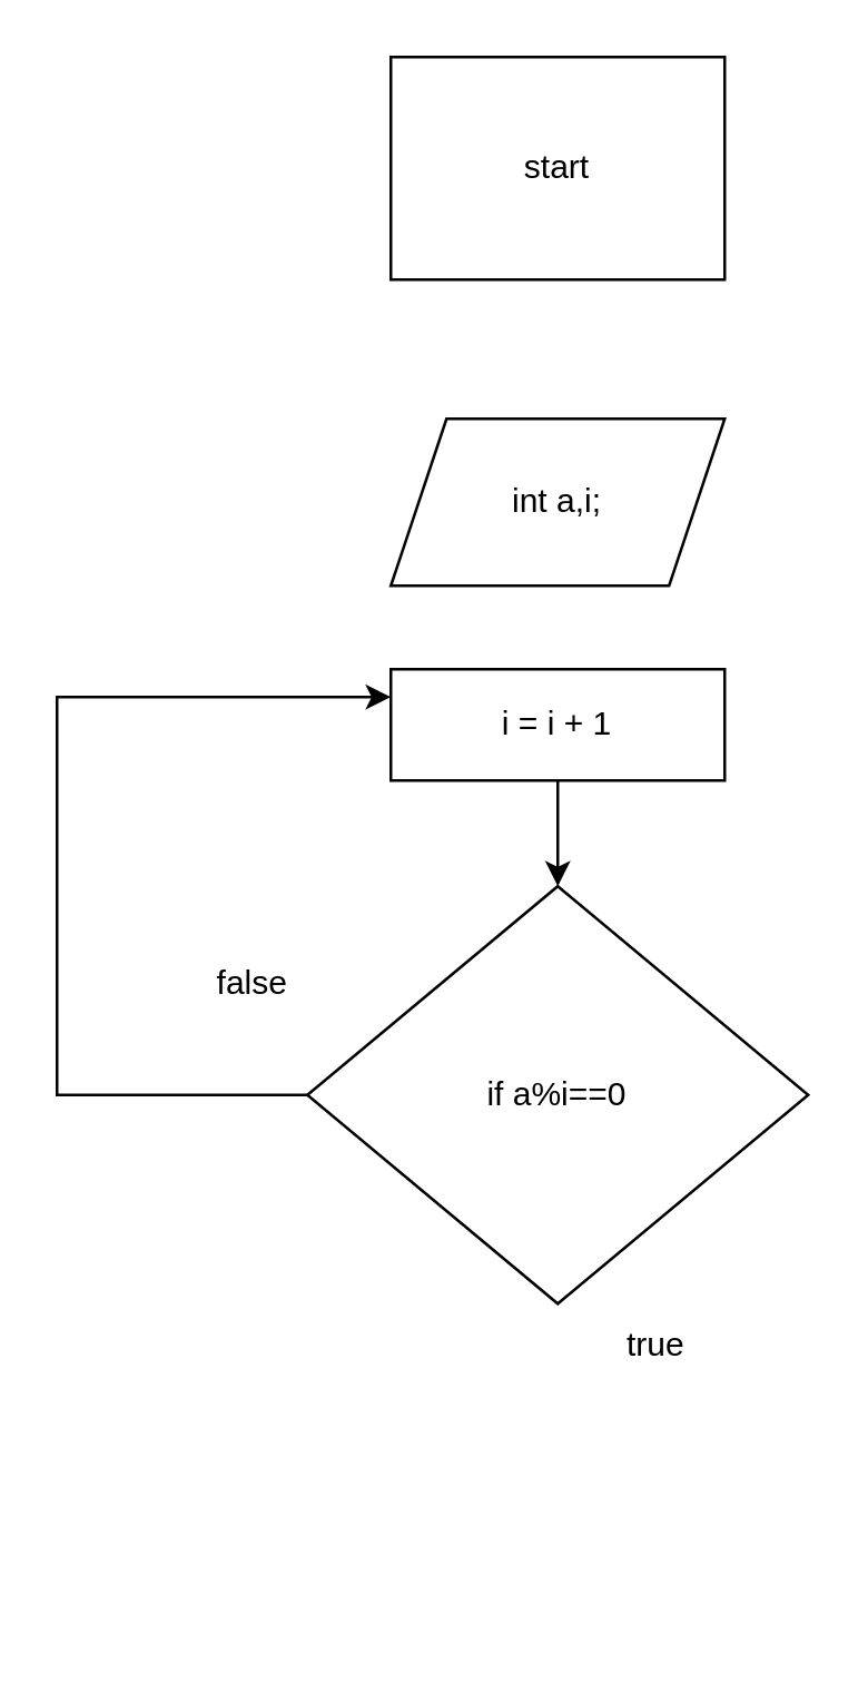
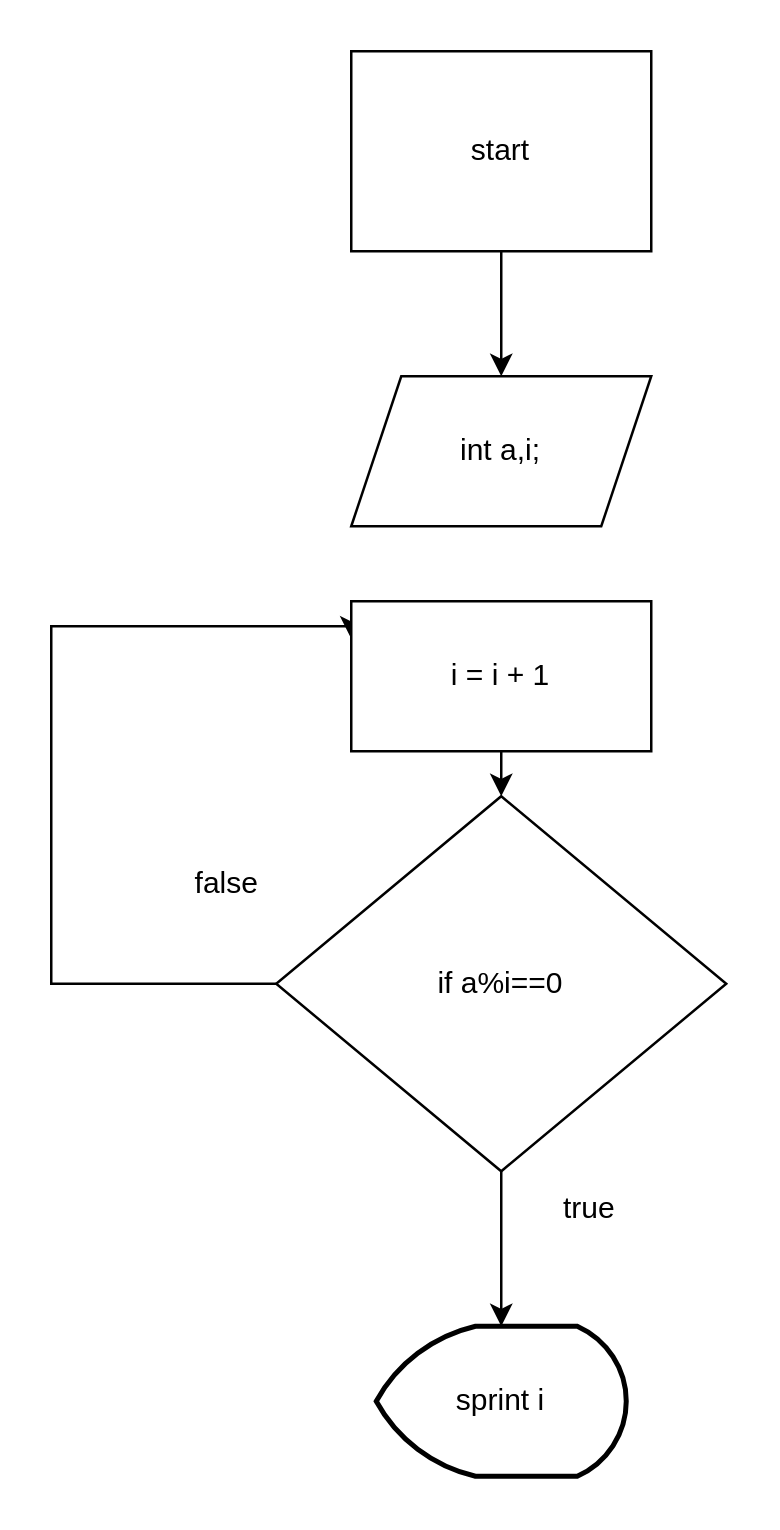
  <mxCell id="0" />
  <mxCell id="1" parent="0" />
+ <mxCell id="2" style="edgeStyle=orthogonalEdgeStyle;rounded=0;orthogonalLoop=1;jettySize=auto;html=1;exitX=0.5;exitY=1;exitDx=0;exitDy=0;entryX=0.5;entryY=0;entryDx=0;entryDy=0;" edge="1" parent="1" source="3" target="4"><mxGeometry relative="1" as="geometry" /></mxCell>
  <mxCell id="3" value="start" style="whiteSpace=wrap;html=1;rounded=0;" vertex="1" parent="1"><mxGeometry x="140" y="20" width="120" height="80" as="geometry" /></mxCell>
  <mxCell id="4" value="int a,i;" style="shape=parallelogram;perimeter=parallelogramPerimeter;whiteSpace=wrap;html=1;fixedSize=1;" vertex="1" parent="1"><mxGeometry x="140" y="150" width="120" height="60" as="geometry" /></mxCell>
  <mxCell id="5" style="edgeStyle=orthogonalEdgeStyle;rounded=0;orthogonalLoop=1;jettySize=auto;html=1;exitX=0;exitY=0.5;exitDx=0;exitDy=0;entryX=0;entryY=0.25;entryDx=0;entryDy=0;" edge="1" parent="1" source="6" target="10"><mxGeometry relative="1" as="geometry"><Array as="points"><mxPoint x="20" y="393" /><mxPoint x="20" y="250" /></Array></mxGeometry></mxCell>
  <mxCell id="6" value="if a%i==0" style="rhombus;whiteSpace=wrap;html=1;" vertex="1" parent="1"><mxGeometry x="110" y="318" width="180" height="150" as="geometry" /></mxCell>
  <mxCell id="7" value="true" style="text;html=1;align=center;verticalAlign=middle;resizable=0;points=[];autosize=1;strokeColor=none;fillColor=none;" vertex="1" parent="1"><mxGeometry x="215" y="468" width="40" height="30" as="geometry" /></mxCell>
+ <mxCell id="8" value="sprint i" style="strokeWidth=2;html=1;shape=mxgraph.flowchart.display;whiteSpace=wrap;" vertex="1" parent="1"><mxGeometry x="150" y="530" width="100" height="60" as="geometry" /></mxCell>
  <mxCell id="9" style="edgeStyle=orthogonalEdgeStyle;rounded=0;orthogonalLoop=1;jettySize=auto;html=1;exitX=0.5;exitY=1;exitDx=0;exitDy=0;entryX=0.5;entryY=0;entryDx=0;entryDy=0;" edge="1" parent="1" source="10" target="6"><mxGeometry relative="1" as="geometry" /></mxCell>
- <mxCell id="10" value="i = i + 1" style="rounded=0;whiteSpace=wrap;html=1;" vertex="1" parent="1"><mxGeometry x="140" y="240" width="120" height="40" as="geometry" /></mxCell>
+ <mxCell id="10" value="i = i + 1" style="rounded=0;whiteSpace=wrap;html=1;" vertex="1" parent="1"><mxGeometry x="140" y="240" width="120" height="60" as="geometry" /></mxCell>
  <mxCell id="11" value="false" style="text;html=1;align=center;verticalAlign=middle;resizable=0;points=[];autosize=1;strokeColor=none;fillColor=none;" vertex="1" parent="1"><mxGeometry x="65" y="338" width="50" height="30" as="geometry" /></mxCell>
+ <mxCell id="12" style="edgeStyle=orthogonalEdgeStyle;rounded=0;orthogonalLoop=1;jettySize=auto;html=1;exitX=0.5;exitY=1;exitDx=0;exitDy=0;entryX=0.5;entryY=0;entryDx=0;entryDy=0;entryPerimeter=0;" edge="1" parent="1" source="6" target="8"><mxGeometry relative="1" as="geometry" /></mxCell>
